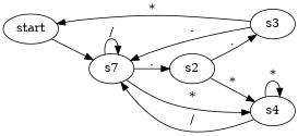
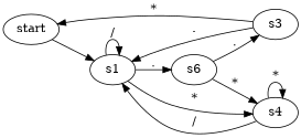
  digraph {
    rankdir=LR
    start
-   s1 [label=s7]
-   s2
+   s1
+   s2 [label=s6]
    s4
    s3
    start -> s1
    s1 -> s1 [label="/"]
    s1 -> s2 [label="."]
    s1 -> s4 [label="*"]
    s2 -> s4 [label="*"]
    s2 -> s3 [label="."]
    s4 -> s1 [label="/"]
    s4 -> s4 [label="*"]
    s3 -> start [label="*"]
    s3 -> s1 [label="."]
  }
